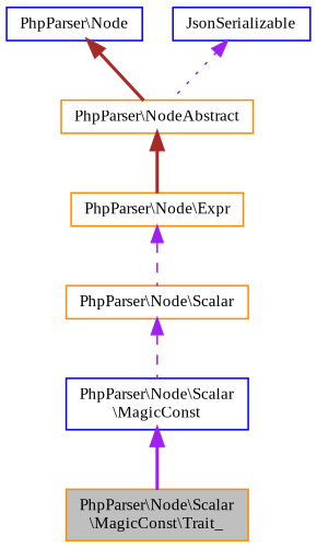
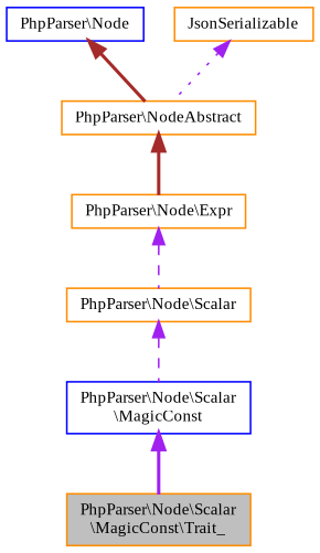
  digraph {
    fontname="Liberation Serif"
    node [color=darkorange fillcolor=white fontname="Liberation Serif" fontsize=10 shape=record style=filled]
    edge [color=purple dir=back fontname="Liberation Serif" fontsize=10 labelfontname=Helvetica labelfontsize=10 style=bold]
    Node7 [fillcolor=grey75 fontcolor=black height=0.2 label="PhpParser\\Node\\Scalar\l\\MagicConst\\Trait_" width=0.4]
    Node8 [color=blue height=0.2 label="PhpParser\\Node\\Scalar\l\\MagicConst" width=0.4]
    Node9 [height=0.2 label="PhpParser\\Node\\Scalar" width=0.4]
    Node10 [height=0.2 label="PhpParser\\Node\\Expr" width=0.4]
    Node11 [height=0.2 label="PhpParser\\NodeAbstract" width=0.4]
    Node12 [color=blue height=0.2 label="PhpParser\\Node" width=0.4]
-   n7 [color=blue height=0.2 label=JsonSerializable width=0.4]
+   n7 [height=0.2 label=JsonSerializable width=0.4]
    Node8 -> Node7
    Node9 -> Node8 [style=dashed]
    Node10 -> Node9 [style=dashed]
    Node11 -> Node10 [color=brown]
    Node12 -> Node11 [color=brown]
    n7 -> Node11 [style=dotted]
  }
